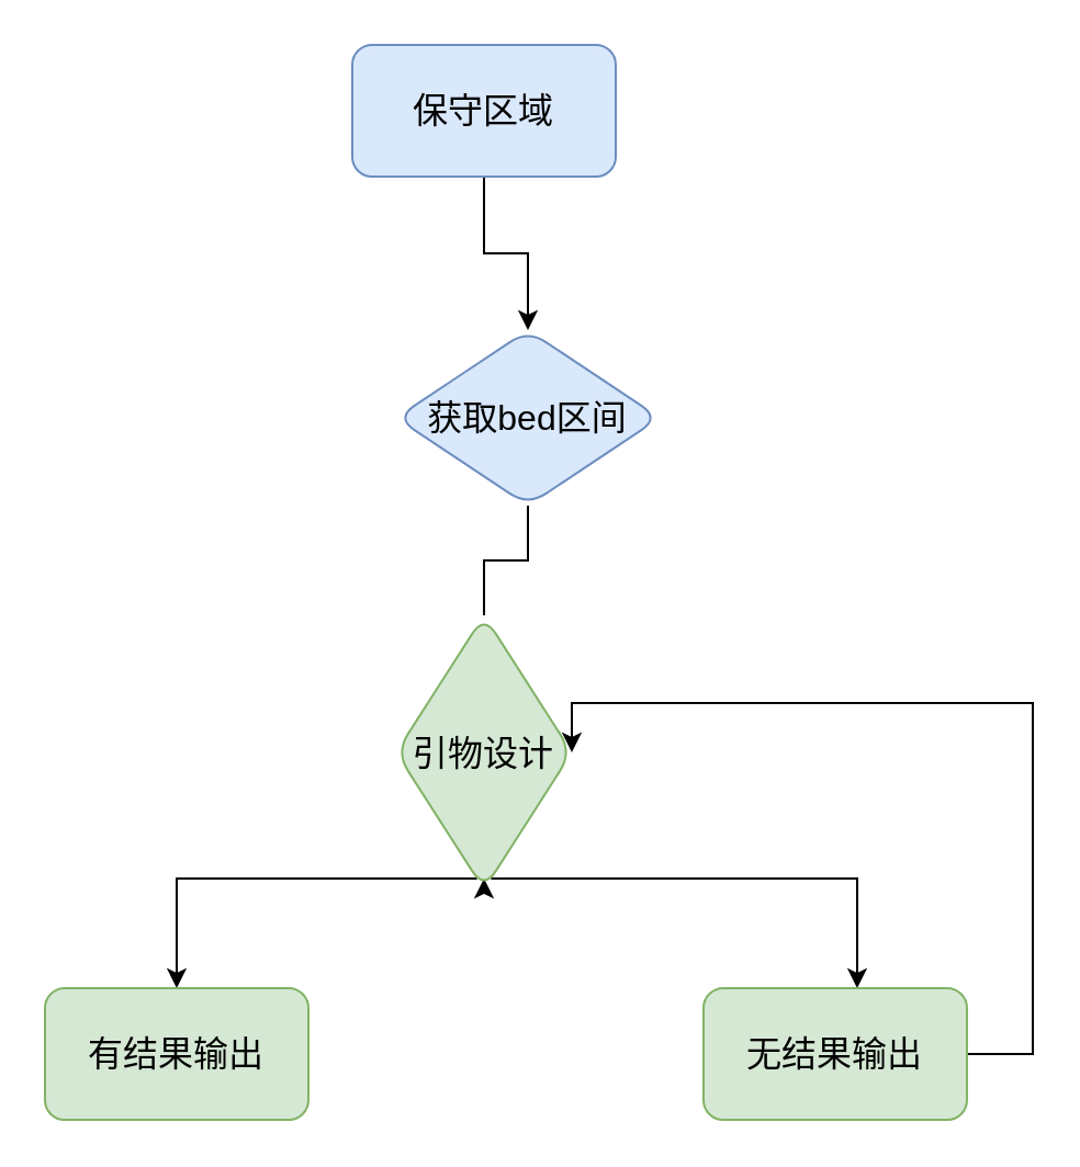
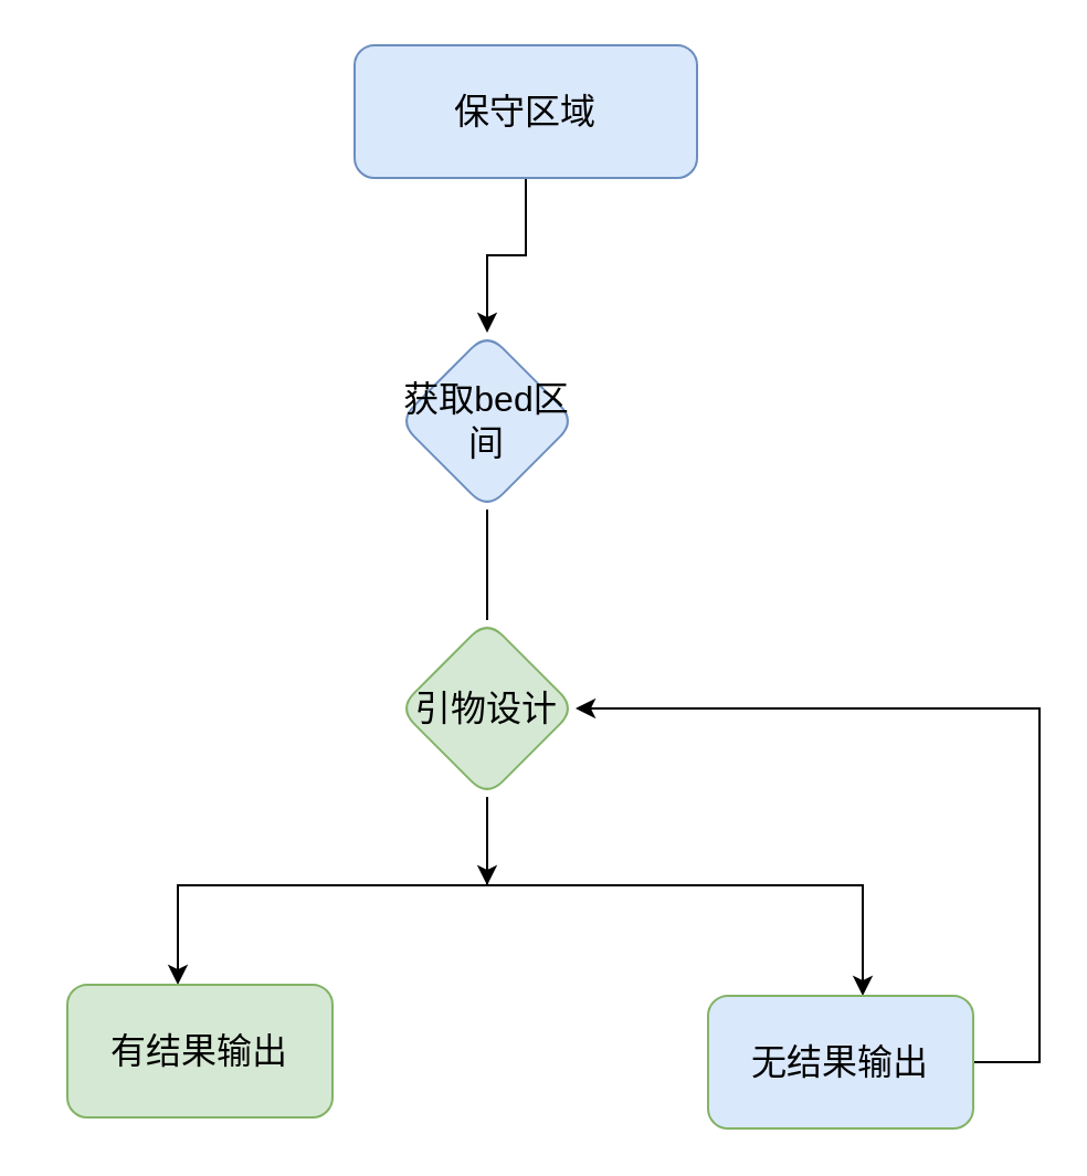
  <mxCell id="0" />
  <mxCell id="1" parent="0" />
  <mxCell id="2" value="" style="edgeStyle=orthogonalEdgeStyle;rounded=0;orthogonalLoop=1;jettySize=auto;html=1;fontSize=16;" edge="1" parent="1" source="3" target="5"><mxGeometry relative="1" as="geometry" /></mxCell>
- <mxCell id="3" value="保守区域" style="rounded=1;whiteSpace=wrap;html=1;fontSize=16;fillColor=#dae8fc;strokeColor=#6c8ebf;" vertex="1" parent="1"><mxGeometry x="160" y="20" width="120" height="60" as="geometry" /></mxCell>
+ <mxCell id="3" value="保守区域" style="rounded=1;whiteSpace=wrap;html=1;fontSize=16;fillColor=#dae8fc;strokeColor=#6c8ebf;" vertex="1" parent="1"><mxGeometry x="160" y="20" width="155" height="60" as="geometry" /></mxCell>
  <mxCell id="4" value="" style="edgeStyle=orthogonalEdgeStyle;rounded=0;orthogonalLoop=1;jettySize=auto;html=1;fontSize=16;endArrow=none;" edge="1" parent="1" source="5" target="9"><mxGeometry relative="1" as="geometry" /></mxCell>
- <mxCell id="5" value="获取bed区间" style="rhombus;whiteSpace=wrap;html=1;rounded=1;fontSize=16;fillColor=#dae8fc;strokeColor=#6c8ebf;" vertex="1" parent="1"><mxGeometry x="180" y="150" width="120" height="80" as="geometry" /></mxCell>
+ <mxCell id="5" value="获取bed区间" style="rhombus;whiteSpace=wrap;html=1;rounded=1;fontSize=16;fillColor=#dae8fc;strokeColor=#6c8ebf;" vertex="1" parent="1"><mxGeometry x="180" y="150" width="80" height="80" as="geometry" /></mxCell>
  <mxCell id="6" value="" style="edgeStyle=orthogonalEdgeStyle;rounded=0;orthogonalLoop=1;jettySize=auto;html=1;fontSize=16;" edge="1" parent="1" source="9" target="10"><mxGeometry relative="1" as="geometry"><Array as="points"><mxPoint x="220" y="400" /><mxPoint x="80" y="400" /></Array></mxGeometry></mxCell>
  <mxCell id="7" value="" style="edgeStyle=orthogonalEdgeStyle;rounded=0;orthogonalLoop=1;jettySize=auto;html=1;fontSize=16;" edge="1" parent="1" source="9" target="12"><mxGeometry relative="1" as="geometry"><Array as="points"><mxPoint x="220" y="400" /><mxPoint x="390" y="400" /></Array></mxGeometry></mxCell>
  <mxCell id="8" style="edgeStyle=orthogonalEdgeStyle;rounded=0;orthogonalLoop=1;jettySize=auto;html=1;exitX=0.5;exitY=1;exitDx=0;exitDy=0;fontSize=16;" edge="1" parent="1" source="9"><mxGeometry relative="1" as="geometry"><mxPoint x="220" y="400" as="targetPoint" /></mxGeometry></mxCell>
- <mxCell id="9" value="引物设计" style="rhombus;whiteSpace=wrap;html=1;rounded=1;fontSize=16;fillColor=#d5e8d4;strokeColor=#82b366;" vertex="1" parent="1"><mxGeometry x="180" y="280" width="80" height="125" as="geometry" /></mxCell>
- <mxCell id="10" value="有结果输出" style="whiteSpace=wrap;html=1;rounded=1;fontSize=16;fillColor=#d5e8d4;strokeColor=#82b366;" vertex="1" parent="1"><mxGeometry x="20" y="450" width="120" height="60" as="geometry" /></mxCell>
+ <mxCell id="9" value="引物设计" style="rhombus;whiteSpace=wrap;html=1;rounded=1;fontSize=16;fillColor=#d5e8d4;strokeColor=#82b366;" vertex="1" parent="1"><mxGeometry x="180" y="280" width="80" height="80" as="geometry" /></mxCell>
+ <mxCell id="10" value="有结果输出" style="whiteSpace=wrap;html=1;rounded=1;fontSize=16;fillColor=#d5e8d4;strokeColor=#82b366;" vertex="1" parent="1"><mxGeometry x="30" y="445" width="120" height="60" as="geometry" /></mxCell>
  <mxCell id="11" style="edgeStyle=orthogonalEdgeStyle;rounded=0;orthogonalLoop=1;jettySize=auto;html=1;exitX=1;exitY=0.5;exitDx=0;exitDy=0;entryX=1;entryY=0.5;entryDx=0;entryDy=0;fontSize=16;" edge="1" parent="1" source="12" target="9"><mxGeometry relative="1" as="geometry"><Array as="points"><mxPoint x="470" y="480" /><mxPoint x="470" y="320" /></Array></mxGeometry></mxCell>
- <mxCell id="12" value="无结果输出" style="whiteSpace=wrap;html=1;rounded=1;fontSize=16;fillColor=#d5e8d4;strokeColor=#82b366;" vertex="1" parent="1"><mxGeometry x="320" y="450" width="120" height="60" as="geometry" /></mxCell>
+ <mxCell id="12" value="无结果输出" style="whiteSpace=wrap;html=1;rounded=1;fontSize=16;fillColor=#dae8fc;strokeColor=#82b366;" vertex="1" parent="1"><mxGeometry x="320" y="450" width="120" height="60" as="geometry" /></mxCell>
